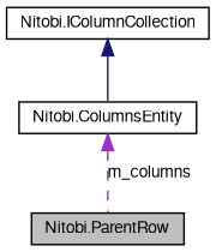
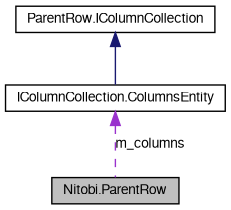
  digraph {
    node [color=black fontname=FreeSans fontsize=10 shape=record]
    edge [dir=back fontname=FreeSans fontsize=10 labelfontname=FreeSans labelfontsize=10]
    n1 [fillcolor=grey75 fontcolor=black height=0.2 label="Nitobi.ParentRow" style=filled width=0.4]
-   n2 [height=0.2 label="Nitobi.ColumnsEntity" width=0.4]
-   n3 [height=0.2 label="Nitobi.IColumnCollection" width=0.4]
+   n2 [height=0.2 label="IColumnCollection.ColumnsEntity" width=0.4]
+   n3 [height=0.2 label="ParentRow.IColumnCollection" width=0.4]
    n2 -> n1 [color=darkorchid3 label=m_columns style=dashed]
    n3 -> n2 [color=midnightblue style=solid]
  }
